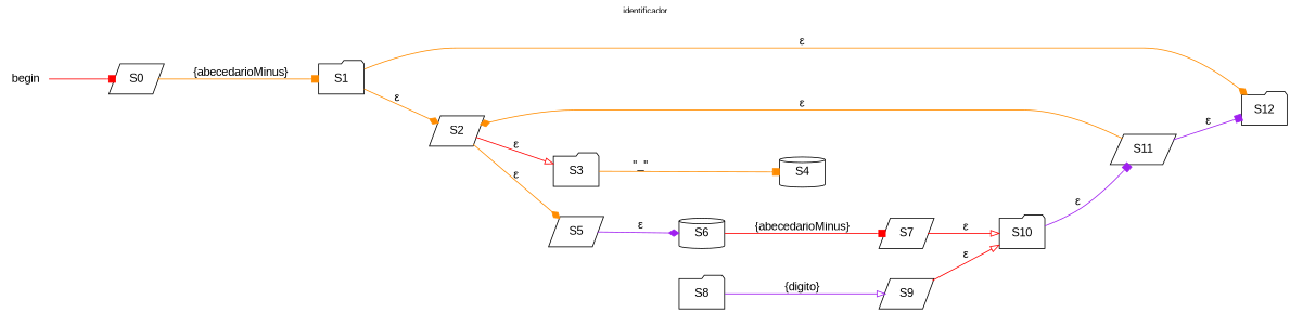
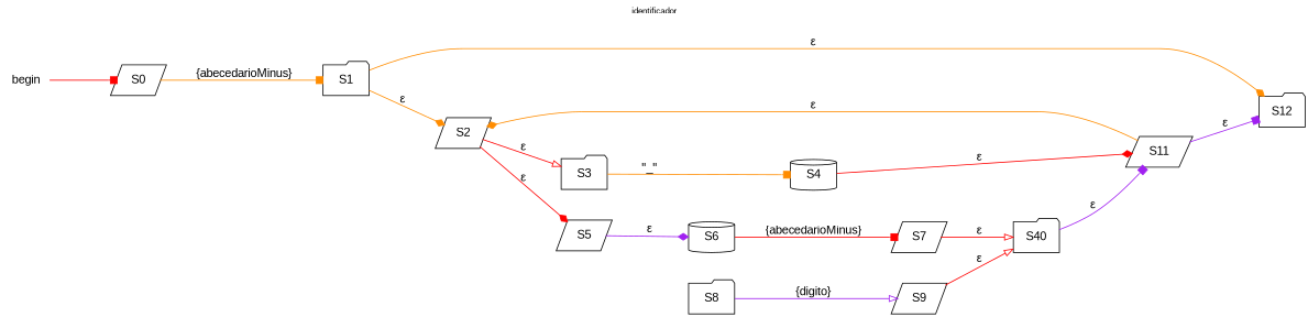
  digraph {
    fontname="Liberation Sans"
    fontsize=10
    label=identificador
    labelloc=t
    nodesep=0.5
    rankdir=LR
    ranksep=1
    node [fontname="Liberation Sans" shape=parallelogram]
    edge [arrowhead=box color=red fontname="Liberation Sans"]
    begin [shape=none]
    S0
    S1 [shape=folder]
    S12 [shape=folder]
    S2
    S3 [shape=folder]
    S5
    S4 [shape=cylinder]
    S6 [shape=cylinder]
    S11
    S7
    S8 [shape=folder]
    S9
-   S10 [shape=folder]
+   S10 [shape=folder label=S40]
    begin -> S0
    S0 -> S1 [color=darkorange label="{abecedarioMinus}"]
    S1 -> S12 [arrowhead=diamond color=darkorange label="ε"]
    S1 -> S2 [arrowhead=diamond color=darkorange label="ε"]
    S2 -> S3 [arrowhead=onormal label="ε"]
-   S2 -> S5 [arrowhead=diamond color=darkorange label="ε"]
+   S2 -> S5 [arrowhead=diamond label="ε"]
    S3 -> S4 [color=darkorange label="\"_\""]
    S5 -> S6 [arrowhead=diamond color=purple label="ε"]
+   S4 -> S11 [arrowhead=diamond label="ε"]
    S6 -> S7 [label="{abecedarioMinus}"]
    S11 -> S12 [color=purple label="ε"]
    S11 -> S2 [arrowhead=diamond color=darkorange label="ε"]
    S7 -> S10 [arrowhead=onormal label="ε"]
    S8 -> S9 [arrowhead=onormal color=purple label="{digito}"]
    S9 -> S10 [arrowhead=onormal label="ε"]
    S10 -> S11 [color=purple label="ε"]
  }
